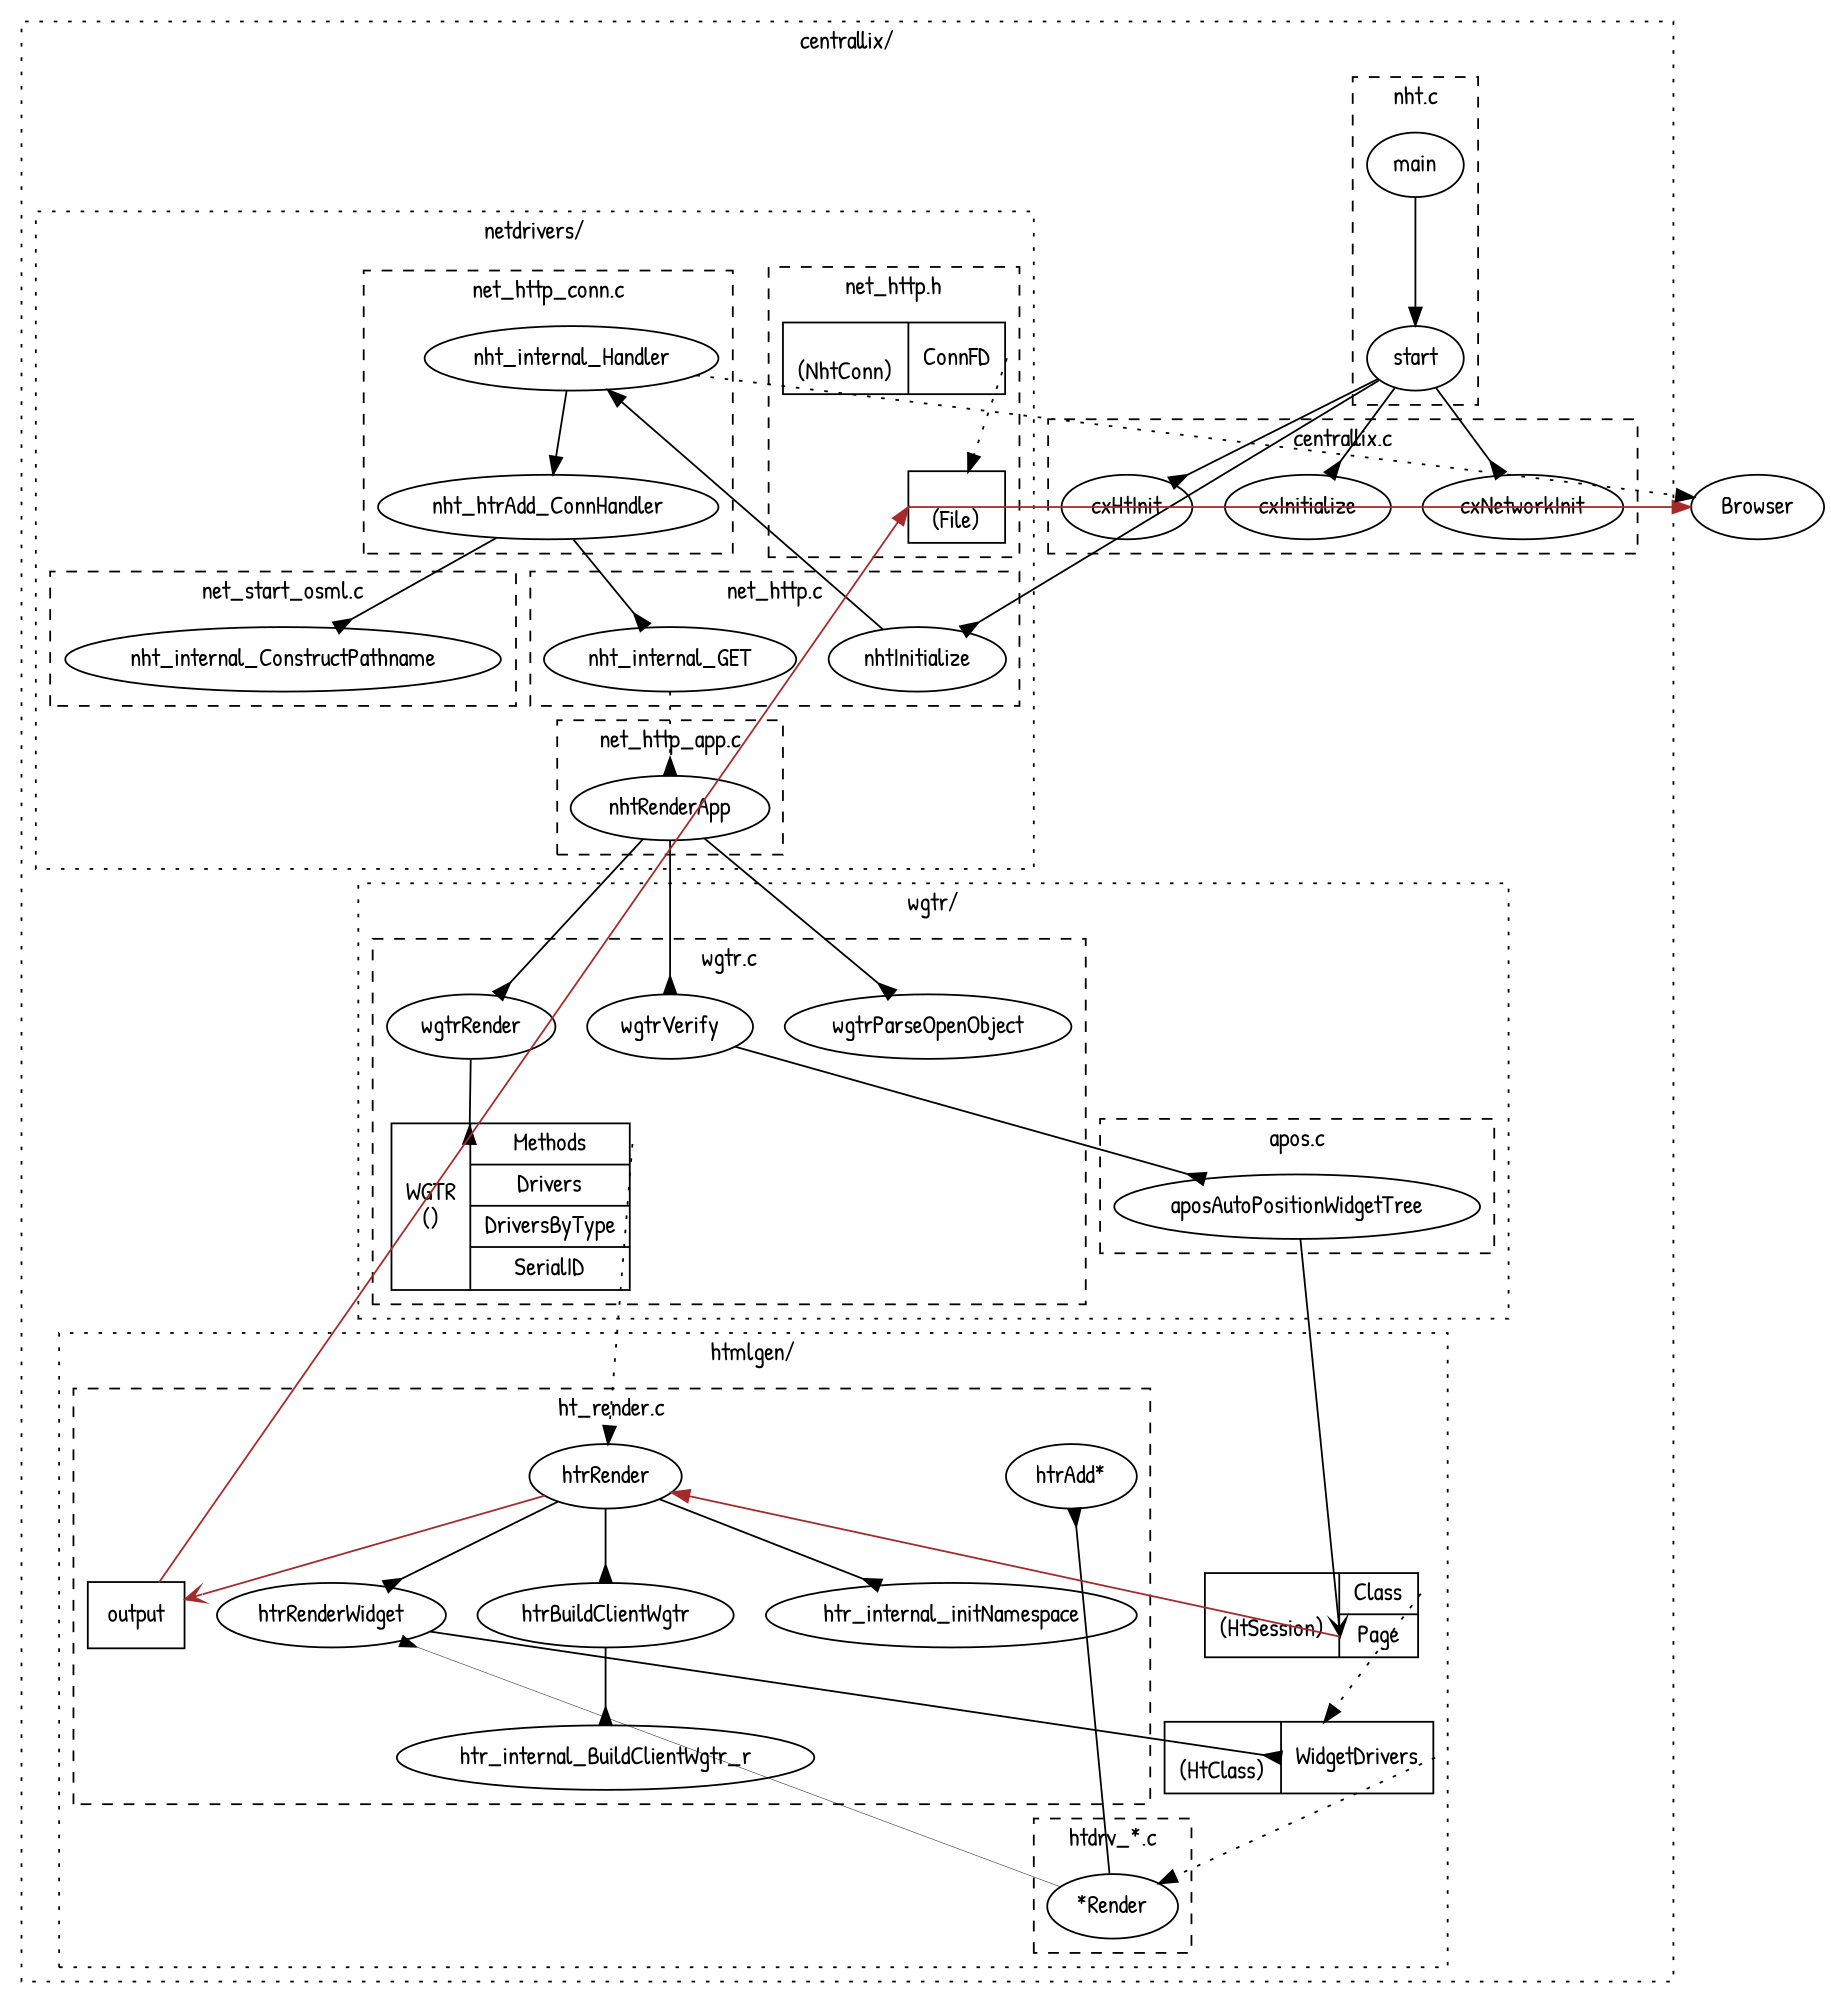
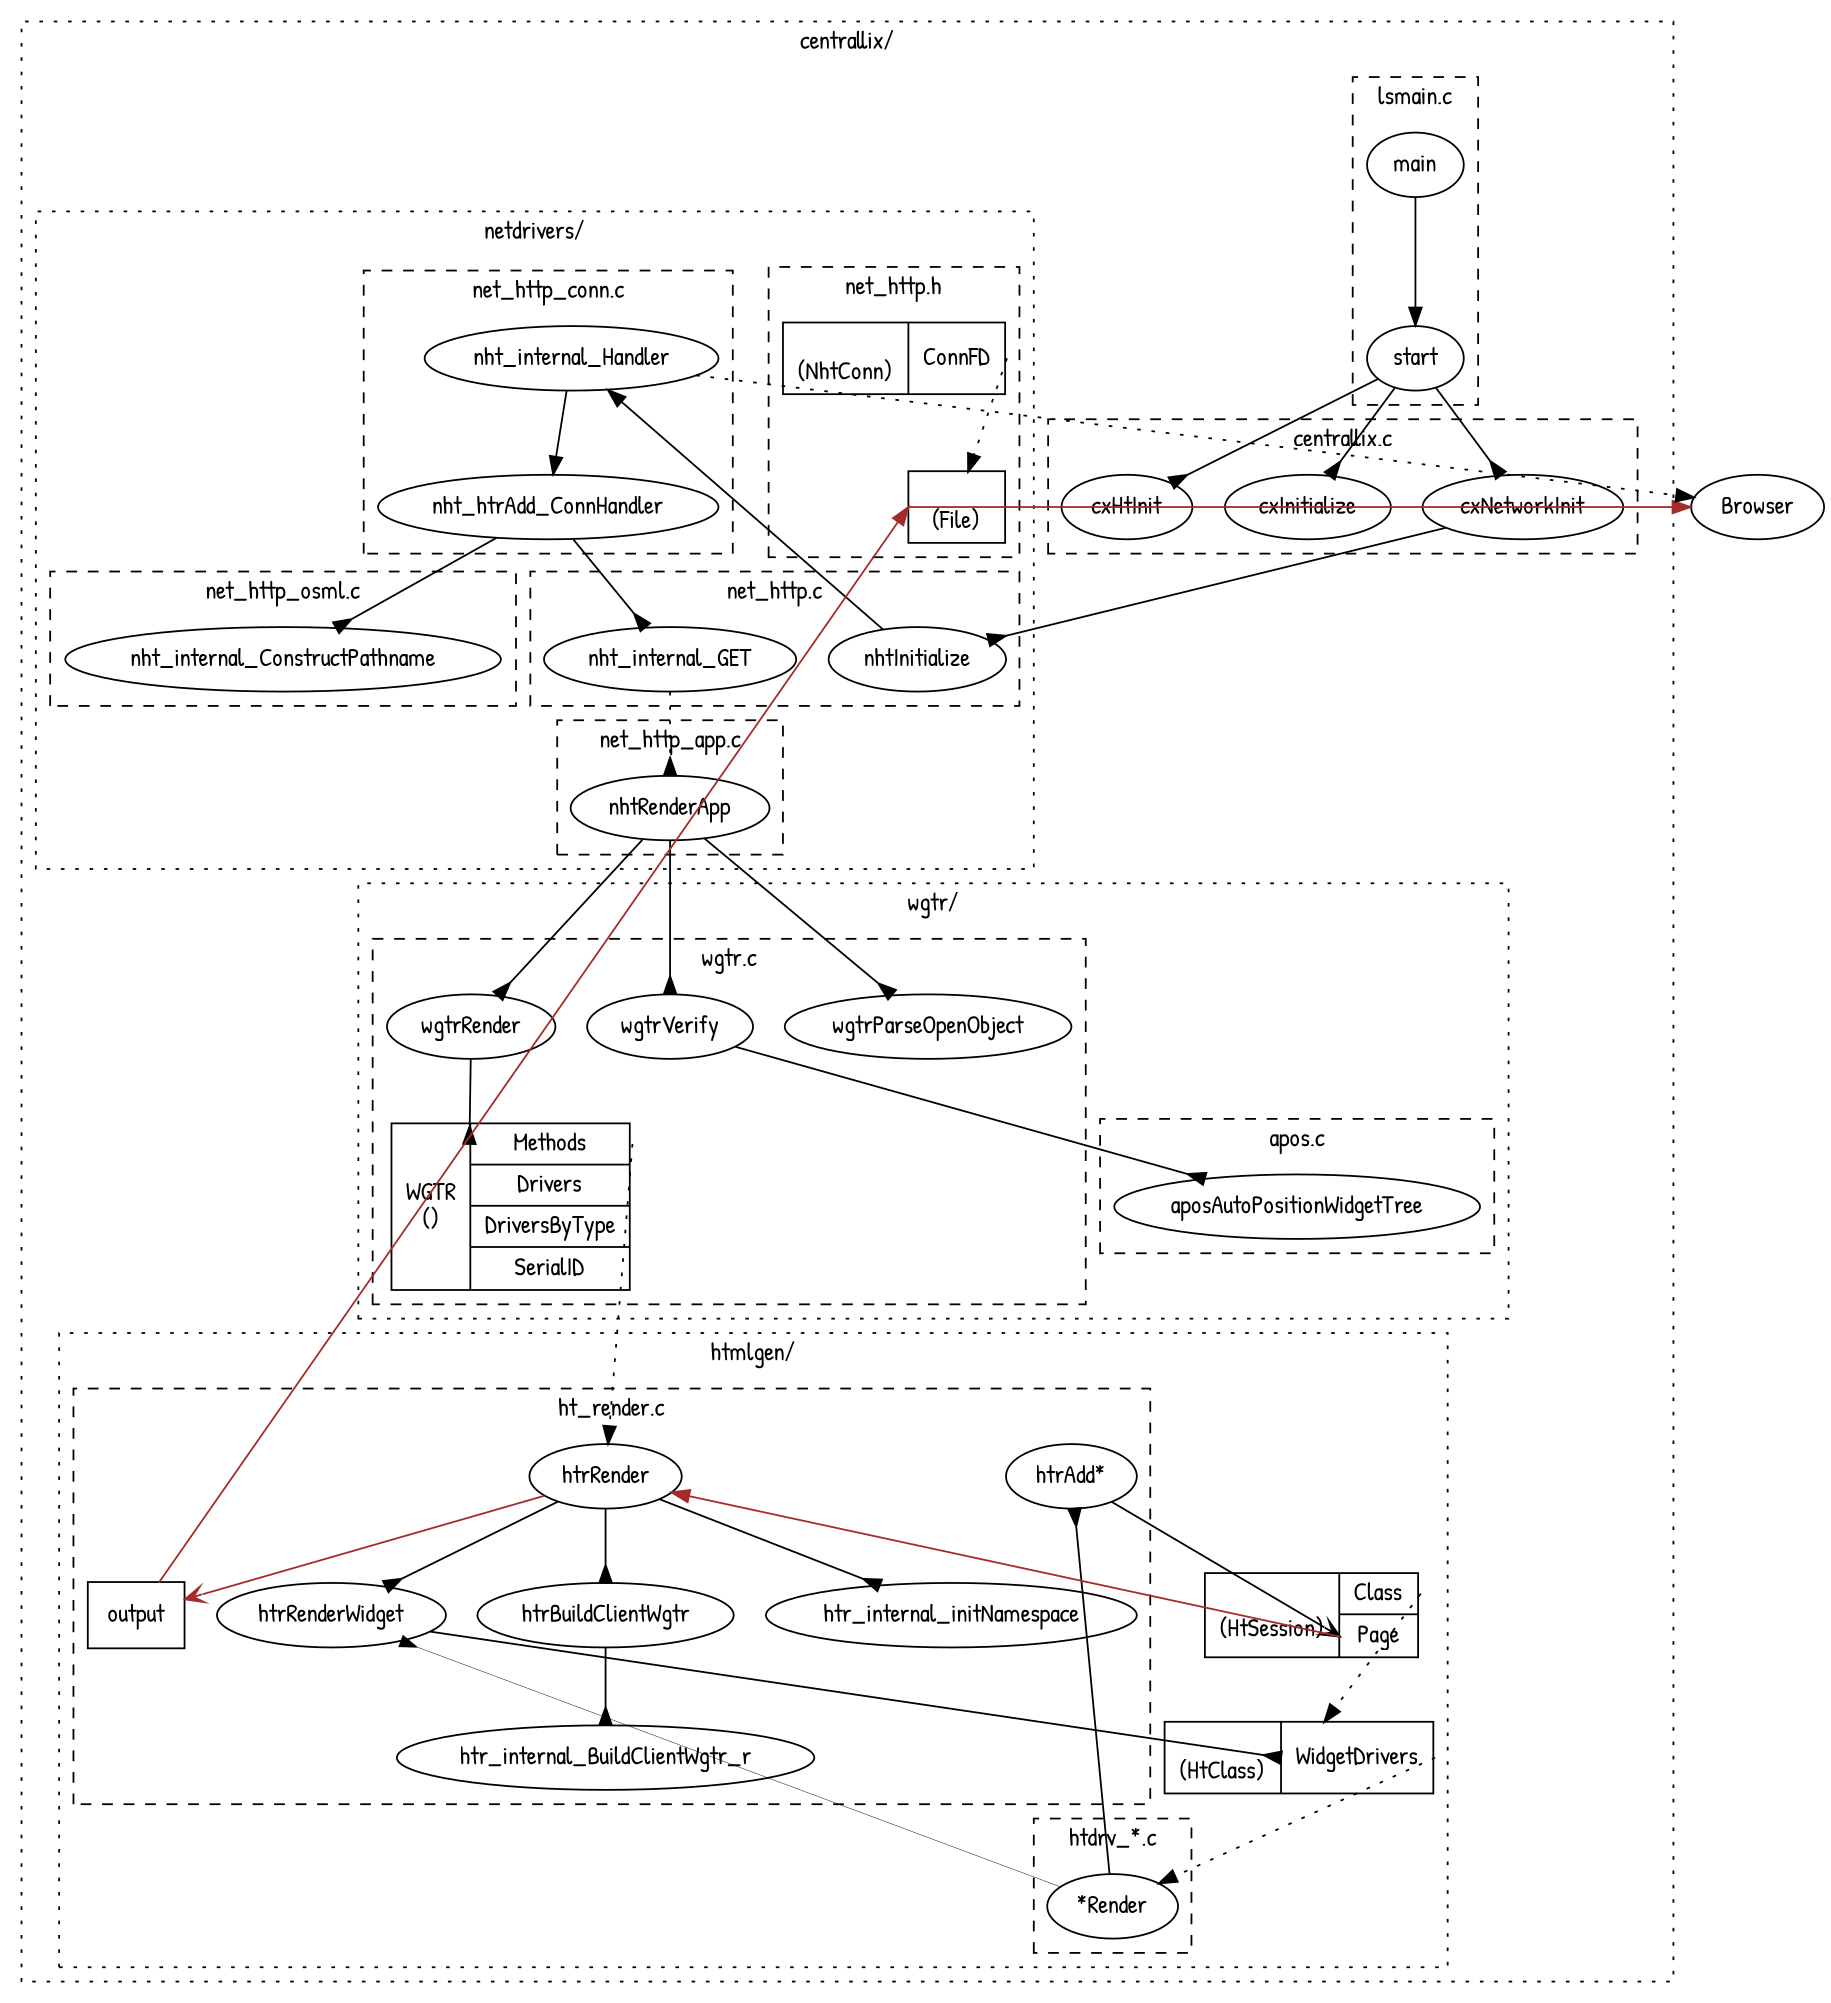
  digraph {
    clusterrank=local
    fontname="Patrick Hand"
    splines=false
    style=dotted
    node [fontname="Patrick Hand"]
    edge [fontname="Patrick Hand" arrowhead=inv]
    main
    start
    cxInitialize
    cxHtInit
    cxNetworkInit
    n6 [label="\n(NhtConn)|{<ConnFD>ConnFD}" shape=record]
    n7 [label="\n(File)" shape=record]
    nhtInitialize
    nht_internal_GET
    nht_internal_Handler
    n11 [label=nht_htrAdd_ConnHandler]
    nht_internal_ConstructPathname
    nhtRenderApp
    n14 [label="WGTR\n()|{<Methods>Methods|<Drivers>Drivers|<DriversByType>DriversByType|<SerialID>SerialID}" shape=record]
    wgtrVerify
    wgtrParseOpenObject
    wgtrRender
    aposAutoPositionWidgetTree
    output [shape=record]
    "htrAdd*"
    htrRender
    htrRenderWidget
    htrBuildClientWgtr
    htr_internal_BuildClientWgtr_r
    htr_internal_initNamespace
    "*Render"
    n27 [label="\n(HtSession)|{<Class>Class|<Page>Page}" shape=record]
    n28 [label="\n(HtClass)|<WidgetDrivers>WidgetDrivers" shape=record]
    Browser
    subgraph cluster_1 {
      label="centrallix/"
      subgraph cluster_2 {
-       label="nht.c"
+       label="lsmain.c"
        style=dashed
        main
        start
      }
      subgraph cluster_3 {
        label="centrallix.c"
        style=dashed
        cxInitialize
        cxHtInit
        cxNetworkInit
      }
      subgraph cluster_4 {
        label="netdrivers/"
        subgraph cluster_5 {
          label="net_http.h"
          style=dashed
          n6
          n7
        }
        subgraph cluster_6 {
          label="net_http.c"
          style=dashed
          nhtInitialize
          nht_internal_GET
        }
        subgraph cluster_7 {
          label="net_http_conn.c"
          style=dashed
          nht_internal_Handler
          n11
        }
        subgraph cluster_8 {
-         label="net_start_osml.c"
+         label="net_http_osml.c"
          style=dashed
          nht_internal_ConstructPathname
        }
        subgraph cluster_9 {
          label="net_http_app.c"
          style=dashed
          nhtRenderApp
        }
      }
      subgraph cluster_10 {
        label="wgtr/"
        subgraph cluster_11 {
          label="wgtr.c"
          style=dashed
          n14
          wgtrVerify
          wgtrParseOpenObject
          wgtrRender
        }
        subgraph cluster_12 {
          label="apos.c"
          style=dashed
          aposAutoPositionWidgetTree
        }
      }
      subgraph cluster_13 {
        label="htmlgen/"
        n27
        n28
        subgraph cluster_14 {
          label="ht_render.c"
          style=dashed
          output
          "htrAdd*"
          htrRender
          htrRenderWidget
          htrBuildClientWgtr
          htr_internal_BuildClientWgtr_r
          htr_internal_initNamespace
        }
        subgraph cluster_15 {
          label="htdrv_*.c"
          style=dashed
          "*Render"
        }
      }
    }
    main -> start [arrowtail=tee arrowhead=""]
    start -> cxInitialize
    start -> cxHtInit
    start -> cxNetworkInit
-   start -> nhtInitialize
+   cxNetworkInit -> nhtInitialize
    n6 -> n7 [style=dotted tailport="ConnFD:e" arrowhead=""]
    n7 -> Browser [color=brown constraint=false tailport=w arrowhead=""]
    nhtInitialize -> nht_internal_Handler [arrowtail=tee arrowhead=""]
    nht_internal_GET -> nhtRenderApp [style=dotted]
    nht_internal_Handler -> n11 [arrowtail=tee arrowhead=""]
    nht_internal_Handler -> Browser [style=dotted arrowhead=""]
    n11 -> nht_internal_GET
    n11 -> nht_internal_ConstructPathname
    nhtRenderApp -> wgtrVerify
    nhtRenderApp -> wgtrParseOpenObject
    nhtRenderApp -> wgtrRender
    n14 -> htrRender [style=dotted tailport="Methods:e" arrowhead=""]
    wgtrVerify -> aposAutoPositionWidgetTree
    wgtrRender -> n14 [headport="Methods:w"]
    output -> n7 [color=brown constraint=false headport=w style=solid arrowhead=""]
-   aposAutoPositionWidgetTree -> n27 [arrowhead=vee headport="Page:w"]
+   "htrAdd*" -> n27 [arrowhead=vee headport="Page:w"]
    htrRender -> output [arrowhead=vee color=brown]
    htrRender -> htrRenderWidget
    htrRender -> htrBuildClientWgtr
    htrRender -> htr_internal_initNamespace
    htrRenderWidget -> n28 [constraint=false headport="WidgetDrivers:w"]
    htrBuildClientWgtr -> htr_internal_BuildClientWgtr_r
    "*Render" -> "htrAdd*"
    "*Render" -> htrRenderWidget [constraint=false penwidth=.25]
    n27 -> htrRender [color=brown constraint=false tailport="Page:w" arrowhead=""]
    n27 -> n28 [style=dotted tailport="Class:e" arrowhead=""]
    n28 -> "*Render" [style=dotted tailport="WidgetDrivers:e" arrowhead=""]
  }
